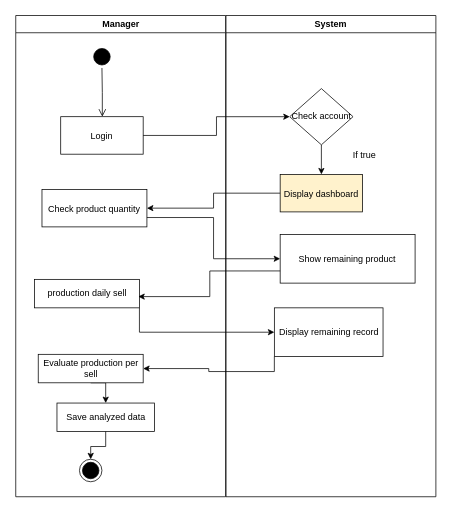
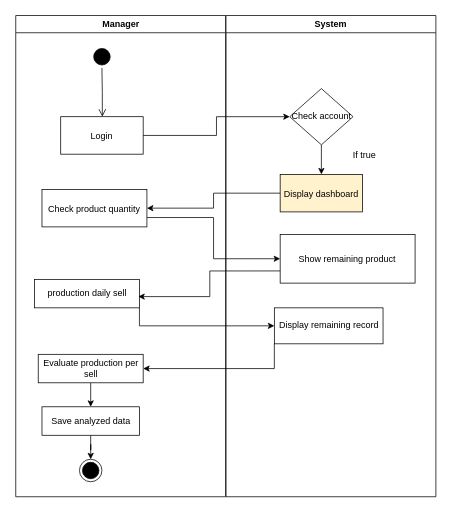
  <mxCell id="0" />
  <mxCell id="1" parent="0" />
  <mxCell id="2" value="Manager" style="swimlane;whiteSpace=wrap" parent="1" vertex="1"><mxGeometry x="20.5" y="20" width="280" height="642" as="geometry" /></mxCell>
  <mxCell id="3" value="" style="ellipse;shape=startState;fillColor=#000000;strokeColor=#000000;" parent="2" vertex="1"><mxGeometry x="100" y="40" width="30" height="30" as="geometry" /></mxCell>
  <mxCell id="4" value="" style="edgeStyle=elbowEdgeStyle;elbow=horizontal;verticalAlign=bottom;endArrow=open;endSize=8;strokeColor=#000000;endFill=1;rounded=0" parent="2" source="3" target="5" edge="1"><mxGeometry x="100" y="40" as="geometry"><mxPoint x="115" y="110" as="targetPoint" /></mxGeometry></mxCell>
  <mxCell id="5" value="Login" style="strokeColor=#000000;" parent="2" vertex="1"><mxGeometry x="60" y="135" width="110" height="50" as="geometry" /></mxCell>
  <mxCell id="6" value="Check product quantity" style="strokeColor=#000000;" parent="2" vertex="1"><mxGeometry x="35" y="232" width="140" height="50" as="geometry" /></mxCell>
  <mxCell id="7" value="production daily sell" style="rounded=0;whiteSpace=wrap;html=1;" parent="2" vertex="1"><mxGeometry x="25" y="352" width="140" height="38" as="geometry" /></mxCell>
  <mxCell id="8" style="edgeStyle=orthogonalEdgeStyle;rounded=0;orthogonalLoop=1;jettySize=auto;html=1;exitX=0.5;exitY=1;exitDx=0;exitDy=0;entryX=0.5;entryY=0;entryDx=0;entryDy=0;" parent="2" source="9" target="11" edge="1"><mxGeometry relative="1" as="geometry" /></mxCell>
  <mxCell id="9" value="Evaluate production per sell" style="rounded=0;whiteSpace=wrap;html=1;" parent="2" vertex="1"><mxGeometry x="30" y="452" width="140" height="38" as="geometry" /></mxCell>
  <mxCell id="10" style="edgeStyle=orthogonalEdgeStyle;rounded=0;orthogonalLoop=1;jettySize=auto;html=1;exitX=0.5;exitY=1;exitDx=0;exitDy=0;" parent="2" source="13" edge="1"><mxGeometry relative="1" as="geometry"><mxPoint x="99.929" y="622" as="targetPoint" /></mxGeometry></mxCell>
- <mxCell id="11" value="Save analyzed data" style="rounded=0;whiteSpace=wrap;html=1;" parent="2" vertex="1"><mxGeometry x="55" y="517" width="130" height="38" as="geometry" /></mxCell>
+ <mxCell id="11" value="Save analyzed data" style="rounded=0;whiteSpace=wrap;html=1;" parent="2" vertex="1"><mxGeometry x="35" y="522" width="130" height="38" as="geometry" /></mxCell>
  <mxCell id="12" value="" style="edgeStyle=orthogonalEdgeStyle;rounded=0;orthogonalLoop=1;jettySize=auto;html=1;exitX=0.5;exitY=1;exitDx=0;exitDy=0;" parent="2" source="11" target="13" edge="1"><mxGeometry relative="1" as="geometry"><mxPoint x="264.429" y="750" as="targetPoint" /><mxPoint x="264.5" y="688" as="sourcePoint" /></mxGeometry></mxCell>
  <mxCell id="13" value="" style="ellipse;html=1;shape=endState;fillColor=#000000;strokeColor=#000000;" parent="2" vertex="1"><mxGeometry x="85" y="592" width="30" height="30" as="geometry" /></mxCell>
  <mxCell id="14" value="System" style="swimlane;whiteSpace=wrap" parent="1" vertex="1"><mxGeometry x="301" y="20" width="280" height="642" as="geometry" /></mxCell>
  <mxCell id="15" style="edgeStyle=orthogonalEdgeStyle;rounded=0;orthogonalLoop=1;jettySize=auto;html=1;exitX=0.5;exitY=1;exitDx=0;exitDy=0;entryX=0.5;entryY=0;entryDx=0;entryDy=0;" parent="14" source="16" target="17" edge="1"><mxGeometry relative="1" as="geometry" /></mxCell>
  <mxCell id="16" value="Check account" style="rhombus;whiteSpace=wrap;html=1;" parent="14" vertex="1"><mxGeometry x="85" y="97.5" width="84.5" height="75" as="geometry" /></mxCell>
  <mxCell id="17" value="Display dashboard" style="strokeColor=#000000;fillColor=#fff2cc;" parent="14" vertex="1"><mxGeometry x="72.25" y="212" width="110" height="50" as="geometry" /></mxCell>
  <mxCell id="18" value="If true" style="text;html=1;strokeColor=none;fillColor=none;align=center;verticalAlign=middle;whiteSpace=wrap;rounded=0;" parent="14" vertex="1"><mxGeometry x="155" y="172" width="60" height="30" as="geometry" /></mxCell>
  <mxCell id="19" value="Show remaining product" style="rounded=0;whiteSpace=wrap;html=1;" parent="14" vertex="1"><mxGeometry x="72.25" y="292" width="180" height="65" as="geometry" /></mxCell>
- <mxCell id="20" value="Display remaining record" style="rounded=0;whiteSpace=wrap;html=1;" parent="14" vertex="1"><mxGeometry x="64.5" y="390" width="145" height="65" as="geometry" /></mxCell>
+ <mxCell id="20" value="Display remaining record" style="rounded=0;whiteSpace=wrap;html=1;" parent="14" vertex="1"><mxGeometry x="64.5" y="390" width="145" height="48" as="geometry" /></mxCell>
  <mxCell id="21" style="edgeStyle=orthogonalEdgeStyle;rounded=0;orthogonalLoop=1;jettySize=auto;html=1;exitX=1;exitY=0.5;exitDx=0;exitDy=0;entryX=0;entryY=0.5;entryDx=0;entryDy=0;" parent="1" source="5" target="16" edge="1"><mxGeometry relative="1" as="geometry" /></mxCell>
  <mxCell id="22" style="edgeStyle=orthogonalEdgeStyle;rounded=0;orthogonalLoop=1;jettySize=auto;html=1;exitX=0;exitY=0.5;exitDx=0;exitDy=0;" parent="1" source="17" target="6" edge="1"><mxGeometry relative="1" as="geometry" /></mxCell>
  <mxCell id="23" style="edgeStyle=orthogonalEdgeStyle;rounded=0;orthogonalLoop=1;jettySize=auto;html=1;exitX=1;exitY=0.75;exitDx=0;exitDy=0;entryX=0;entryY=0.5;entryDx=0;entryDy=0;" parent="1" source="6" target="19" edge="1"><mxGeometry relative="1" as="geometry" /></mxCell>
  <mxCell id="24" style="edgeStyle=orthogonalEdgeStyle;rounded=0;orthogonalLoop=1;jettySize=auto;html=1;exitX=0;exitY=0.75;exitDx=0;exitDy=0;entryX=0.989;entryY=0.605;entryDx=0;entryDy=0;entryPerimeter=0;" parent="1" source="19" target="7" edge="1"><mxGeometry relative="1" as="geometry" /></mxCell>
  <mxCell id="25" style="edgeStyle=orthogonalEdgeStyle;rounded=0;orthogonalLoop=1;jettySize=auto;html=1;exitX=1;exitY=1;exitDx=0;exitDy=0;entryX=0;entryY=0.5;entryDx=0;entryDy=0;" parent="1" source="7" target="20" edge="1"><mxGeometry relative="1" as="geometry" /></mxCell>
  <mxCell id="26" style="edgeStyle=orthogonalEdgeStyle;rounded=0;orthogonalLoop=1;jettySize=auto;html=1;exitX=0;exitY=1;exitDx=0;exitDy=0;entryX=1;entryY=0.5;entryDx=0;entryDy=0;" parent="1" source="20" target="9" edge="1"><mxGeometry relative="1" as="geometry" /></mxCell>
